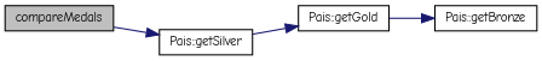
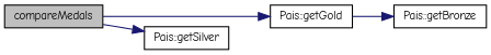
  digraph {
    fontname="Comic Neue"
    rankdir=LR
    node [color=black fillcolor=white fontname="Comic Neue" fontsize=10 shape=record style=filled]
    edge [color=midnightblue fontname="Comic Neue" fontsize=10 labelfontname=Helvetica labelfontsize=10 style=solid]
    n1 [fillcolor=grey75 fontcolor=black height=0.2 label=compareMedals width=0.4]
    n2 [height=0.2 label="Pais::getGold" width=0.4]
    n3 [height=0.2 label="Pais::getSilver" width=0.4]
    n4 [height=0.2 label="Pais::getBronze" width=0.4]
-   n3 -> n2
+   n1 -> n2
    n1 -> n3
    n2 -> n4
  }
